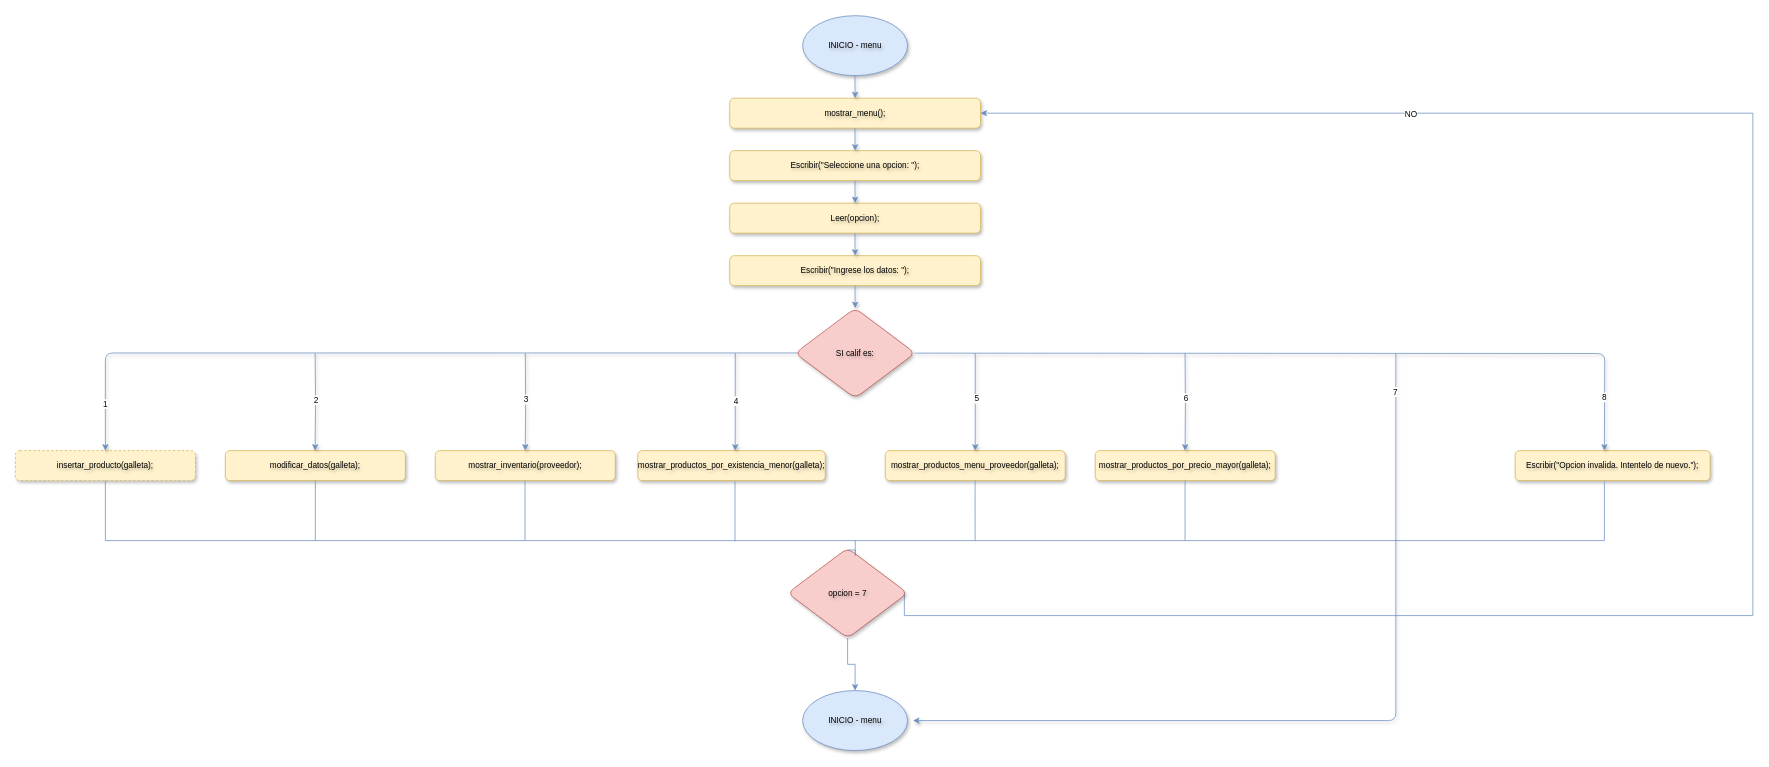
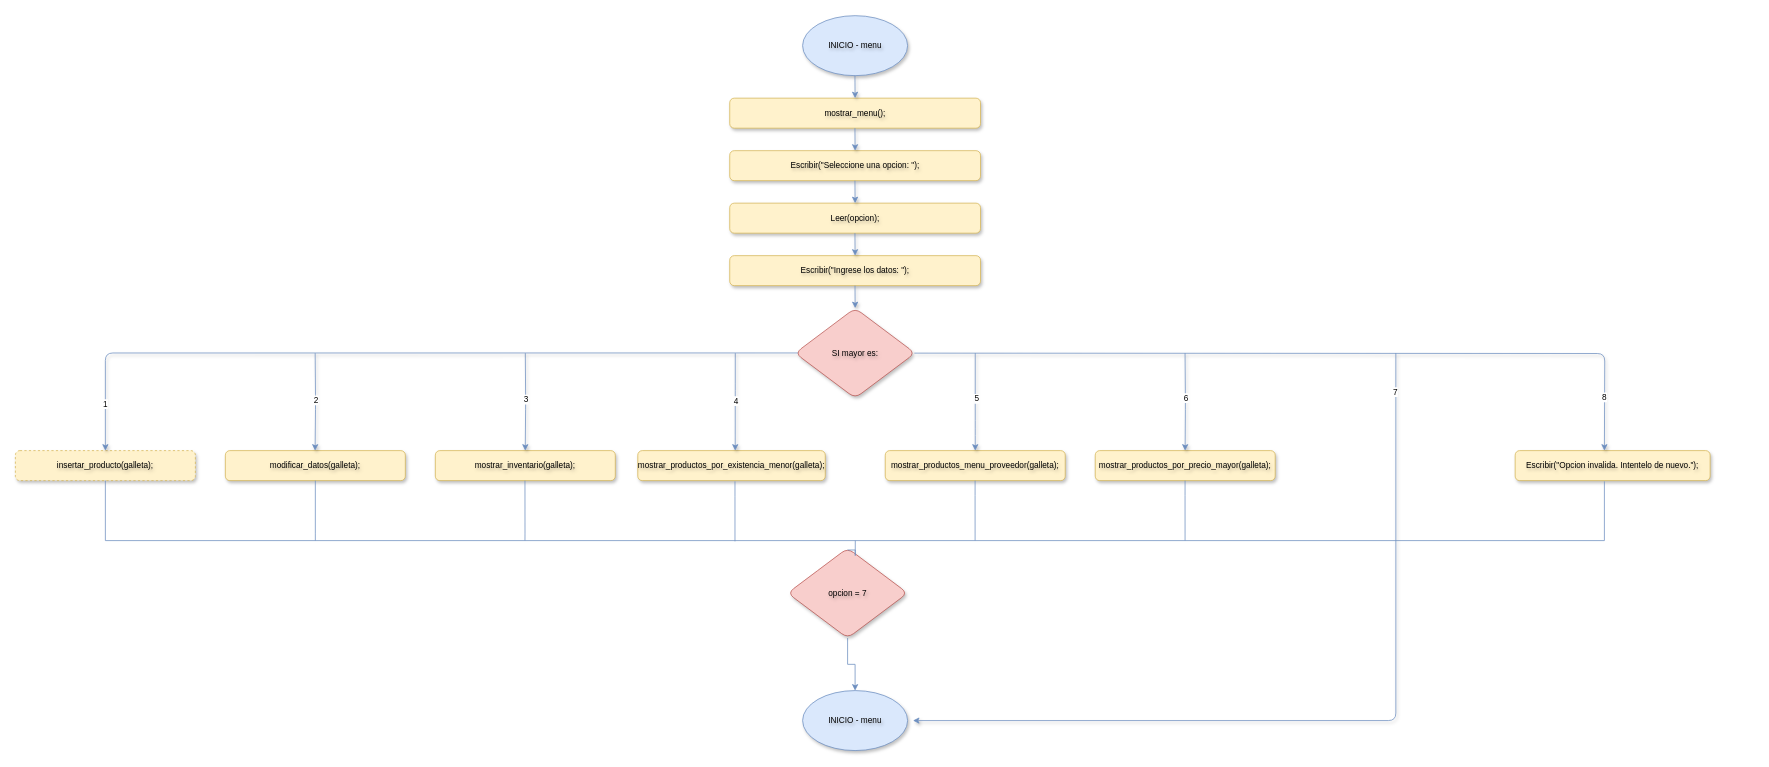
  <mxCell id="0" />
  <mxCell id="1" parent="0" />
  <mxCell id="2" value="INICIO - menu" style="ellipse;whiteSpace=wrap;rounded=1;fillColor=#dae8fc;strokeColor=#6c8ebf;textShadow=1;strokeWidth=1;shadow=1;html=1;horizontal=1;fontSize=11;fontStyle=0;spacing=2;" parent="1" vertex="1"><mxGeometry x="1069.8" y="20" width="140" height="80" as="geometry" /></mxCell>
  <mxCell id="3" value="mostrar_menu();" style="rounded=1;whiteSpace=wrap;fillColor=#fff2cc;strokeColor=#d6b656;textShadow=1;strokeWidth=1;shadow=1;html=1;horizontal=1;fontSize=11;fontStyle=0;spacing=2;" parent="1" vertex="1"><mxGeometry x="972.6" y="130" width="334.4" height="40" as="geometry" /></mxCell>
  <mxCell id="4" value="" style="edgeStyle=orthogonalEdgeStyle;rounded=1;orthogonalLoop=1;jettySize=auto;fillColor=#dae8fc;strokeColor=#6c8ebf;textShadow=1;strokeWidth=1;shadow=1;html=1;horizontal=1;fontSize=11;fontStyle=0;spacing=2;exitX=0.5;exitY=1;exitDx=0;exitDy=0;" parent="1" edge="1"><mxGeometry relative="1" as="geometry"><mxPoint x="1139.59" y="100" as="sourcePoint" /><mxPoint x="1139.8" y="130" as="targetPoint" /></mxGeometry></mxCell>
  <mxCell id="5" value="Escribir(&quot;Seleccione una opcion: &quot;);" style="rounded=1;whiteSpace=wrap;fillColor=#fff2cc;strokeColor=#d6b656;textShadow=1;strokeWidth=1;shadow=1;html=1;horizontal=1;fontSize=11;fontStyle=0;spacing=2;" parent="1" vertex="1"><mxGeometry x="972.6" y="200" width="334.4" height="40" as="geometry" /></mxCell>
  <mxCell id="6" value="" style="edgeStyle=orthogonalEdgeStyle;rounded=1;orthogonalLoop=1;jettySize=auto;fillColor=#dae8fc;strokeColor=#6c8ebf;textShadow=1;strokeWidth=1;shadow=1;html=1;horizontal=1;fontSize=11;fontStyle=0;spacing=2;exitX=0.5;exitY=1;exitDx=0;exitDy=0;" parent="1" edge="1"><mxGeometry relative="1" as="geometry"><mxPoint x="1139.59" y="170" as="sourcePoint" /><mxPoint x="1139.8" y="200" as="targetPoint" /></mxGeometry></mxCell>
  <mxCell id="7" value="Leer(opcion);" style="rounded=1;whiteSpace=wrap;fillColor=#fff2cc;strokeColor=#d6b656;textShadow=1;strokeWidth=1;shadow=1;html=1;horizontal=1;fontSize=11;fontStyle=0;spacing=2;" parent="1" vertex="1"><mxGeometry x="972.6" y="270" width="334.4" height="40" as="geometry" /></mxCell>
  <mxCell id="8" value="" style="edgeStyle=orthogonalEdgeStyle;rounded=1;orthogonalLoop=1;jettySize=auto;fillColor=#dae8fc;strokeColor=#6c8ebf;textShadow=1;strokeWidth=1;shadow=1;html=1;horizontal=1;fontSize=11;fontStyle=0;spacing=2;exitX=0.5;exitY=1;exitDx=0;exitDy=0;" parent="1" edge="1"><mxGeometry relative="1" as="geometry"><mxPoint x="1139.59" y="240" as="sourcePoint" /><mxPoint x="1139.8" y="270" as="targetPoint" /></mxGeometry></mxCell>
  <mxCell id="9" value="Escribir(&quot;Ingrese los datos: &quot;);" style="rounded=1;whiteSpace=wrap;fillColor=#fff2cc;strokeColor=#d6b656;textShadow=1;strokeWidth=1;shadow=1;html=1;horizontal=1;fontSize=11;fontStyle=0;spacing=2;" parent="1" vertex="1"><mxGeometry x="972.6" y="340" width="334.4" height="40" as="geometry" /></mxCell>
  <mxCell id="10" value="" style="edgeStyle=orthogonalEdgeStyle;rounded=1;orthogonalLoop=1;jettySize=auto;fillColor=#dae8fc;strokeColor=#6c8ebf;textShadow=1;strokeWidth=1;shadow=1;html=1;horizontal=1;fontSize=11;fontStyle=0;spacing=2;exitX=0.5;exitY=1;exitDx=0;exitDy=0;" parent="1" edge="1"><mxGeometry relative="1" as="geometry"><mxPoint x="1139.59" y="310" as="sourcePoint" /><mxPoint x="1139.8" y="340" as="targetPoint" /></mxGeometry></mxCell>
  <mxCell id="11" value="" style="edgeStyle=orthogonalEdgeStyle;rounded=1;orthogonalLoop=1;jettySize=auto;fillColor=#dae8fc;strokeColor=#6c8ebf;textShadow=1;strokeWidth=1;shadow=1;html=1;horizontal=1;fontSize=11;fontStyle=0;spacing=2;exitX=0.5;exitY=1;exitDx=0;exitDy=0;" parent="1" edge="1"><mxGeometry relative="1" as="geometry"><mxPoint x="1139.67" y="380" as="sourcePoint" /><mxPoint x="1139.88" y="410" as="targetPoint" /></mxGeometry></mxCell>
  <mxCell id="12" value="mostrar_productos_por_existencia_menor(galleta);" style="rounded=1;whiteSpace=wrap;fillColor=#fff2cc;strokeColor=#d6b656;textShadow=1;strokeWidth=1;shadow=1;html=1;horizontal=1;fontSize=11;fontStyle=0;spacing=2;" vertex="1" parent="1"><mxGeometry x="850" y="600" width="250" height="40" as="geometry" /></mxCell>
  <mxCell id="13" value="" style="edgeStyle=orthogonalEdgeStyle;rounded=1;orthogonalLoop=1;jettySize=auto;fillColor=#dae8fc;strokeColor=#6c8ebf;textShadow=1;strokeWidth=1;shadow=1;html=1;horizontal=1;fontSize=11;fontStyle=0;spacing=2;" edge="1" parent="1"><mxGeometry relative="1" as="geometry"><mxPoint x="980" y="470" as="sourcePoint" /><mxPoint x="979.92" y="600" as="targetPoint" /><Array as="points"><mxPoint x="980" y="520" /><mxPoint x="980" y="520" /></Array></mxGeometry></mxCell>
  <mxCell id="14" value="4" style="edgeLabel;html=1;align=center;verticalAlign=middle;resizable=0;points=[];" vertex="1" connectable="0" parent="13"><mxGeometry x="-0.036" y="1" relative="1" as="geometry"><mxPoint as="offset" /></mxGeometry></mxCell>
- <mxCell id="15" value="mostrar_inventario(proveedor);" style="rounded=1;whiteSpace=wrap;fillColor=#fff2cc;strokeColor=#d6b656;textShadow=1;strokeWidth=1;shadow=1;html=1;horizontal=1;fontSize=11;fontStyle=0;spacing=2;" vertex="1" parent="1"><mxGeometry x="580" y="600" width="240" height="40" as="geometry" /></mxCell>
+ <mxCell id="15" value="mostrar_inventario(galleta);" style="rounded=1;whiteSpace=wrap;fillColor=#fff2cc;strokeColor=#d6b656;textShadow=1;strokeWidth=1;shadow=1;html=1;horizontal=1;fontSize=11;fontStyle=0;spacing=2;" vertex="1" parent="1"><mxGeometry x="580" y="600" width="240" height="40" as="geometry" /></mxCell>
  <mxCell id="16" value="" style="edgeStyle=orthogonalEdgeStyle;rounded=1;orthogonalLoop=1;jettySize=auto;fillColor=#dae8fc;strokeColor=#6c8ebf;textShadow=1;strokeWidth=1;shadow=1;html=1;horizontal=1;fontSize=11;fontStyle=0;spacing=2;" edge="1" parent="1"><mxGeometry relative="1" as="geometry"><mxPoint x="700" y="470" as="sourcePoint" /><mxPoint x="699.92" y="600" as="targetPoint" /></mxGeometry></mxCell>
  <mxCell id="17" value="3" style="edgeLabel;html=1;align=center;verticalAlign=middle;resizable=0;points=[];" vertex="1" connectable="0" parent="16"><mxGeometry x="-0.054" relative="1" as="geometry"><mxPoint as="offset" /></mxGeometry></mxCell>
  <mxCell id="18" value="insertar_producto(galleta);" style="rounded=1;whiteSpace=wrap;fillColor=#fff2cc;strokeColor=#d6b656;textShadow=1;strokeWidth=1;shadow=1;html=1;horizontal=1;fontSize=11;fontStyle=0;spacing=2;dashed=1;" vertex="1" parent="1"><mxGeometry x="20" y="600" width="240" height="40" as="geometry" /></mxCell>
  <mxCell id="19" value="" style="edgeStyle=orthogonalEdgeStyle;rounded=1;orthogonalLoop=1;jettySize=auto;fillColor=#dae8fc;strokeColor=#6c8ebf;textShadow=1;strokeWidth=1;shadow=1;html=1;horizontal=1;fontSize=11;fontStyle=0;spacing=2;entryX=0.5;entryY=0;entryDx=0;entryDy=0;exitX=0.026;exitY=0.498;exitDx=0;exitDy=0;exitPerimeter=0;" edge="1" parent="1" source="35" target="18"><mxGeometry relative="1" as="geometry"><mxPoint x="1050" y="470" as="sourcePoint" /><mxPoint x="418.92" y="600" as="targetPoint" /></mxGeometry></mxCell>
  <mxCell id="20" value="1" style="edgeLabel;html=1;align=center;verticalAlign=middle;resizable=0;points=[];" vertex="1" connectable="0" parent="19"><mxGeometry x="0.883" y="-2" relative="1" as="geometry"><mxPoint x="1" as="offset" /></mxGeometry></mxCell>
  <mxCell id="21" value="modificar_datos(galleta);" style="rounded=1;whiteSpace=wrap;fillColor=#fff2cc;strokeColor=#d6b656;textShadow=1;strokeWidth=1;shadow=1;html=1;horizontal=1;fontSize=11;fontStyle=0;spacing=2;" vertex="1" parent="1"><mxGeometry x="300" y="600" width="240" height="40" as="geometry" /></mxCell>
  <mxCell id="22" value="" style="edgeStyle=orthogonalEdgeStyle;rounded=1;orthogonalLoop=1;jettySize=auto;fillColor=#dae8fc;strokeColor=#6c8ebf;textShadow=1;strokeWidth=1;shadow=1;html=1;horizontal=1;fontSize=11;fontStyle=0;spacing=2;" edge="1" parent="1"><mxGeometry relative="1" as="geometry"><mxPoint x="419.78" y="470" as="sourcePoint" /><mxPoint x="419.7" y="600" as="targetPoint" /></mxGeometry></mxCell>
  <mxCell id="23" value="2" style="edgeLabel;html=1;align=center;verticalAlign=middle;resizable=0;points=[];" vertex="1" connectable="0" parent="22"><mxGeometry x="-0.036" relative="1" as="geometry"><mxPoint as="offset" /></mxGeometry></mxCell>
  <mxCell id="24" value="Escribir(&quot;Opcion invalida. Intentelo de nuevo.&quot;);" style="rounded=1;whiteSpace=wrap;fillColor=#fff2cc;strokeColor=#d6b656;textShadow=1;strokeWidth=1;shadow=1;html=1;horizontal=1;fontSize=11;fontStyle=0;spacing=2;flipH=1;" vertex="1" parent="1"><mxGeometry x="2020" y="600" width="260" height="40" as="geometry" /></mxCell>
  <mxCell id="25" value="" style="edgeStyle=orthogonalEdgeStyle;rounded=1;orthogonalLoop=1;jettySize=auto;fillColor=#dae8fc;strokeColor=#6c8ebf;textShadow=1;strokeWidth=1;shadow=1;html=1;horizontal=1;fontSize=11;fontStyle=0;spacing=2;exitX=1;exitY=0.5;exitDx=0;exitDy=0;" edge="1" parent="1"><mxGeometry relative="1" as="geometry"><mxPoint x="1218.8" y="470" as="sourcePoint" /><mxPoint x="2139" y="600" as="targetPoint" /></mxGeometry></mxCell>
  <mxCell id="26" value="8" style="edgeLabel;html=1;align=center;verticalAlign=middle;resizable=0;points=[];" vertex="1" connectable="0" parent="25"><mxGeometry x="0.865" relative="1" as="geometry"><mxPoint x="-1" as="offset" /></mxGeometry></mxCell>
  <mxCell id="27" value="" style="edgeStyle=orthogonalEdgeStyle;rounded=1;orthogonalLoop=1;jettySize=auto;fillColor=#dae8fc;strokeColor=#6c8ebf;textShadow=1;strokeWidth=1;shadow=1;html=1;horizontal=1;fontSize=11;fontStyle=0;spacing=2;" edge="1" parent="1"><mxGeometry relative="1" as="geometry"><mxPoint x="1860.878" y="470" as="sourcePoint" /><mxPoint x="1217" y="960" as="targetPoint" /><Array as="points"><mxPoint x="1861" y="960" /></Array></mxGeometry></mxCell>
  <mxCell id="28" value="7" style="edgeLabel;html=1;align=center;verticalAlign=middle;resizable=0;points=[];" vertex="1" connectable="0" parent="27"><mxGeometry x="-0.91" y="-1" relative="1" as="geometry"><mxPoint as="offset" /></mxGeometry></mxCell>
  <mxCell id="29" value="mostrar_productos_menu_proveedor(galleta);" style="rounded=1;whiteSpace=wrap;fillColor=#fff2cc;strokeColor=#d6b656;textShadow=1;strokeWidth=1;shadow=1;html=1;horizontal=1;fontSize=11;fontStyle=0;spacing=2;flipH=1;" vertex="1" parent="1"><mxGeometry x="1180" y="600" width="240" height="40" as="geometry" /></mxCell>
  <mxCell id="30" value="" style="edgeStyle=orthogonalEdgeStyle;rounded=1;orthogonalLoop=1;jettySize=auto;fillColor=#dae8fc;strokeColor=#6c8ebf;textShadow=1;strokeWidth=1;shadow=1;html=1;horizontal=1;fontSize=11;fontStyle=0;spacing=2;entryX=0.5;entryY=0;entryDx=0;entryDy=0;" edge="1" parent="1" target="29"><mxGeometry relative="1" as="geometry"><mxPoint x="1300" y="470" as="sourcePoint" /><mxPoint x="1940.3" y="600" as="targetPoint" /><Array as="points"><mxPoint x="1300" y="570" /></Array></mxGeometry></mxCell>
  <mxCell id="31" value="5" style="edgeLabel;html=1;align=center;verticalAlign=middle;resizable=0;points=[];" vertex="1" connectable="0" parent="30"><mxGeometry x="-0.079" y="1" relative="1" as="geometry"><mxPoint as="offset" /></mxGeometry></mxCell>
  <mxCell id="32" value="mostrar_productos_por_precio_mayor(galleta);" style="rounded=1;whiteSpace=wrap;fillColor=#fff2cc;strokeColor=#d6b656;textShadow=1;strokeWidth=1;shadow=1;html=1;horizontal=1;fontSize=11;fontStyle=0;spacing=2;flipH=1;" vertex="1" parent="1"><mxGeometry x="1460" y="600" width="240" height="40" as="geometry" /></mxCell>
  <mxCell id="33" value="" style="edgeStyle=orthogonalEdgeStyle;rounded=1;orthogonalLoop=1;jettySize=auto;fillColor=#dae8fc;strokeColor=#6c8ebf;textShadow=1;strokeWidth=1;shadow=1;html=1;horizontal=1;fontSize=11;fontStyle=0;spacing=2;" edge="1" parent="1"><mxGeometry relative="1" as="geometry"><mxPoint x="1579.798" y="470" as="sourcePoint" /><mxPoint x="1579.878" y="600" as="targetPoint" /></mxGeometry></mxCell>
  <mxCell id="34" value="6" style="edgeLabel;html=1;align=center;verticalAlign=middle;resizable=0;points=[];" vertex="1" connectable="0" parent="33"><mxGeometry x="-0.071" relative="1" as="geometry"><mxPoint as="offset" /></mxGeometry></mxCell>
- <mxCell id="35" value="SI calif es:" style="rhombus;whiteSpace=wrap;rounded=1;fillColor=#f8cecc;strokeColor=#b85450;textShadow=1;strokeWidth=1;shadow=1;html=1;horizontal=1;fontSize=11;fontStyle=0;spacing=2;" parent="1" vertex="1"><mxGeometry x="1059.8" y="410" width="160" height="120" as="geometry" /></mxCell>
- <mxCell id="36" style="edgeStyle=orthogonalEdgeStyle;rounded=0;orthogonalLoop=1;jettySize=auto;html=1;entryX=1;entryY=0.5;entryDx=0;entryDy=0;exitX=0.973;exitY=0.499;exitDx=0;exitDy=0;fillColor=#dae8fc;strokeColor=#6c8ebf;exitPerimeter=0;" edge="1" parent="1" source="39" target="3"><mxGeometry relative="1" as="geometry"><mxPoint x="1377" y="150" as="targetPoint" /><Array as="points"><mxPoint x="2337" y="820" /><mxPoint x="2337" y="150" /></Array></mxGeometry></mxCell>
- <mxCell id="37" value="NO" style="edgeLabel;html=1;align=center;verticalAlign=middle;resizable=0;points=[];" vertex="1" connectable="0" parent="36"><mxGeometry x="0.599" relative="1" as="geometry"><mxPoint as="offset" /></mxGeometry></mxCell>
+ <mxCell id="35" value="SI mayor es:" style="rhombus;whiteSpace=wrap;rounded=1;fillColor=#f8cecc;strokeColor=#b85450;textShadow=1;strokeWidth=1;shadow=1;html=1;horizontal=1;fontSize=11;fontStyle=0;spacing=2;" parent="1" vertex="1"><mxGeometry x="1059.8" y="410" width="160" height="120" as="geometry" /></mxCell>
  <mxCell id="38" style="edgeStyle=orthogonalEdgeStyle;rounded=0;orthogonalLoop=1;jettySize=auto;html=1;entryX=0.5;entryY=0;entryDx=0;entryDy=0;fillColor=#dae8fc;strokeColor=#6c8ebf;" edge="1" parent="1" source="39" target="40"><mxGeometry relative="1" as="geometry" /></mxCell>
  <mxCell id="39" value="opcion = 7" style="rhombus;whiteSpace=wrap;rounded=1;fillColor=#f8cecc;strokeColor=#b85450;textShadow=1;strokeWidth=1;shadow=1;html=1;horizontal=1;fontSize=11;fontStyle=0;spacing=2;" vertex="1" parent="1"><mxGeometry x="1049.8" y="730" width="160" height="120" as="geometry" /></mxCell>
  <mxCell id="40" value="INICIO - menu" style="ellipse;whiteSpace=wrap;rounded=1;fillColor=#dae8fc;strokeColor=#6c8ebf;textShadow=1;strokeWidth=1;shadow=1;html=1;horizontal=1;fontSize=11;fontStyle=0;spacing=2;" vertex="1" parent="1"><mxGeometry x="1069.8" y="920" width="140" height="80" as="geometry" /></mxCell>
  <mxCell id="41" value="" style="endArrow=none;html=1;rounded=0;edgeStyle=orthogonalEdgeStyle;exitX=0.5;exitY=1;exitDx=0;exitDy=0;fillColor=#dae8fc;strokeColor=#6c8ebf;" edge="1" parent="1" source="18"><mxGeometry width="50" height="50" relative="1" as="geometry"><mxPoint x="127" y="790" as="sourcePoint" /><mxPoint x="2139" y="641" as="targetPoint" /><Array as="points"><mxPoint x="140" y="720" /><mxPoint x="2139" y="720" /></Array></mxGeometry></mxCell>
  <mxCell id="42" value="" style="endArrow=none;html=1;rounded=0;fillColor=#dae8fc;strokeColor=#6c8ebf;edgeStyle=orthogonalEdgeStyle;entryX=0.5;entryY=1;entryDx=0;entryDy=0;" edge="1" parent="1" target="21"><mxGeometry width="50" height="50" relative="1" as="geometry"><mxPoint x="420" y="720" as="sourcePoint" /><mxPoint x="420" y="585" as="targetPoint" /><Array as="points"><mxPoint x="420" y="710" /></Array></mxGeometry></mxCell>
  <mxCell id="43" value="" style="endArrow=none;html=1;rounded=0;fillColor=#dae8fc;strokeColor=#6c8ebf;edgeStyle=orthogonalEdgeStyle;entryX=0.5;entryY=1;entryDx=0;entryDy=0;" edge="1" parent="1"><mxGeometry width="50" height="50" relative="1" as="geometry"><mxPoint x="699.55" y="720" as="sourcePoint" /><mxPoint x="699.55" y="640" as="targetPoint" /><Array as="points"><mxPoint x="699.55" y="710" /></Array></mxGeometry></mxCell>
  <mxCell id="44" value="" style="endArrow=none;html=1;rounded=0;fillColor=#dae8fc;strokeColor=#6c8ebf;edgeStyle=orthogonalEdgeStyle;entryX=0.5;entryY=1;entryDx=0;entryDy=0;" edge="1" parent="1"><mxGeometry width="50" height="50" relative="1" as="geometry"><mxPoint x="979.6" y="721" as="sourcePoint" /><mxPoint x="979.6" y="641" as="targetPoint" /><Array as="points"><mxPoint x="979.6" y="661" /><mxPoint x="979.6" y="661" /></Array></mxGeometry></mxCell>
  <mxCell id="45" value="" style="endArrow=none;html=1;rounded=0;fillColor=#dae8fc;strokeColor=#6c8ebf;edgeStyle=orthogonalEdgeStyle;entryX=0.5;entryY=1;entryDx=0;entryDy=0;" edge="1" parent="1"><mxGeometry width="50" height="50" relative="1" as="geometry"><mxPoint x="1299.81" y="720" as="sourcePoint" /><mxPoint x="1299.81" y="640" as="targetPoint" /><Array as="points"><mxPoint x="1299.81" y="660" /><mxPoint x="1299.81" y="660" /></Array></mxGeometry></mxCell>
  <mxCell id="46" value="" style="endArrow=none;html=1;rounded=0;fillColor=#dae8fc;strokeColor=#6c8ebf;edgeStyle=orthogonalEdgeStyle;entryX=0.5;entryY=1;entryDx=0;entryDy=0;" edge="1" parent="1"><mxGeometry width="50" height="50" relative="1" as="geometry"><mxPoint x="1579.81" y="720" as="sourcePoint" /><mxPoint x="1579.81" y="640" as="targetPoint" /><Array as="points"><mxPoint x="1579.81" y="660" /><mxPoint x="1579.81" y="660" /></Array></mxGeometry></mxCell>
  <mxCell id="47" value="" style="endArrow=none;html=1;rounded=0;fillColor=#dae8fc;strokeColor=#6c8ebf;edgeStyle=orthogonalEdgeStyle;entryX=0.5;entryY=1;entryDx=0;entryDy=0;exitX=0.499;exitY=0.021;exitDx=0;exitDy=0;exitPerimeter=0;" edge="1" parent="1" source="39"><mxGeometry width="50" height="50" relative="1" as="geometry"><mxPoint x="1139.56" y="760" as="sourcePoint" /><mxPoint x="1140.05" y="720" as="targetPoint" /><Array as="points"><mxPoint x="1140" y="740" /><mxPoint x="1140" y="740" /></Array></mxGeometry></mxCell>
